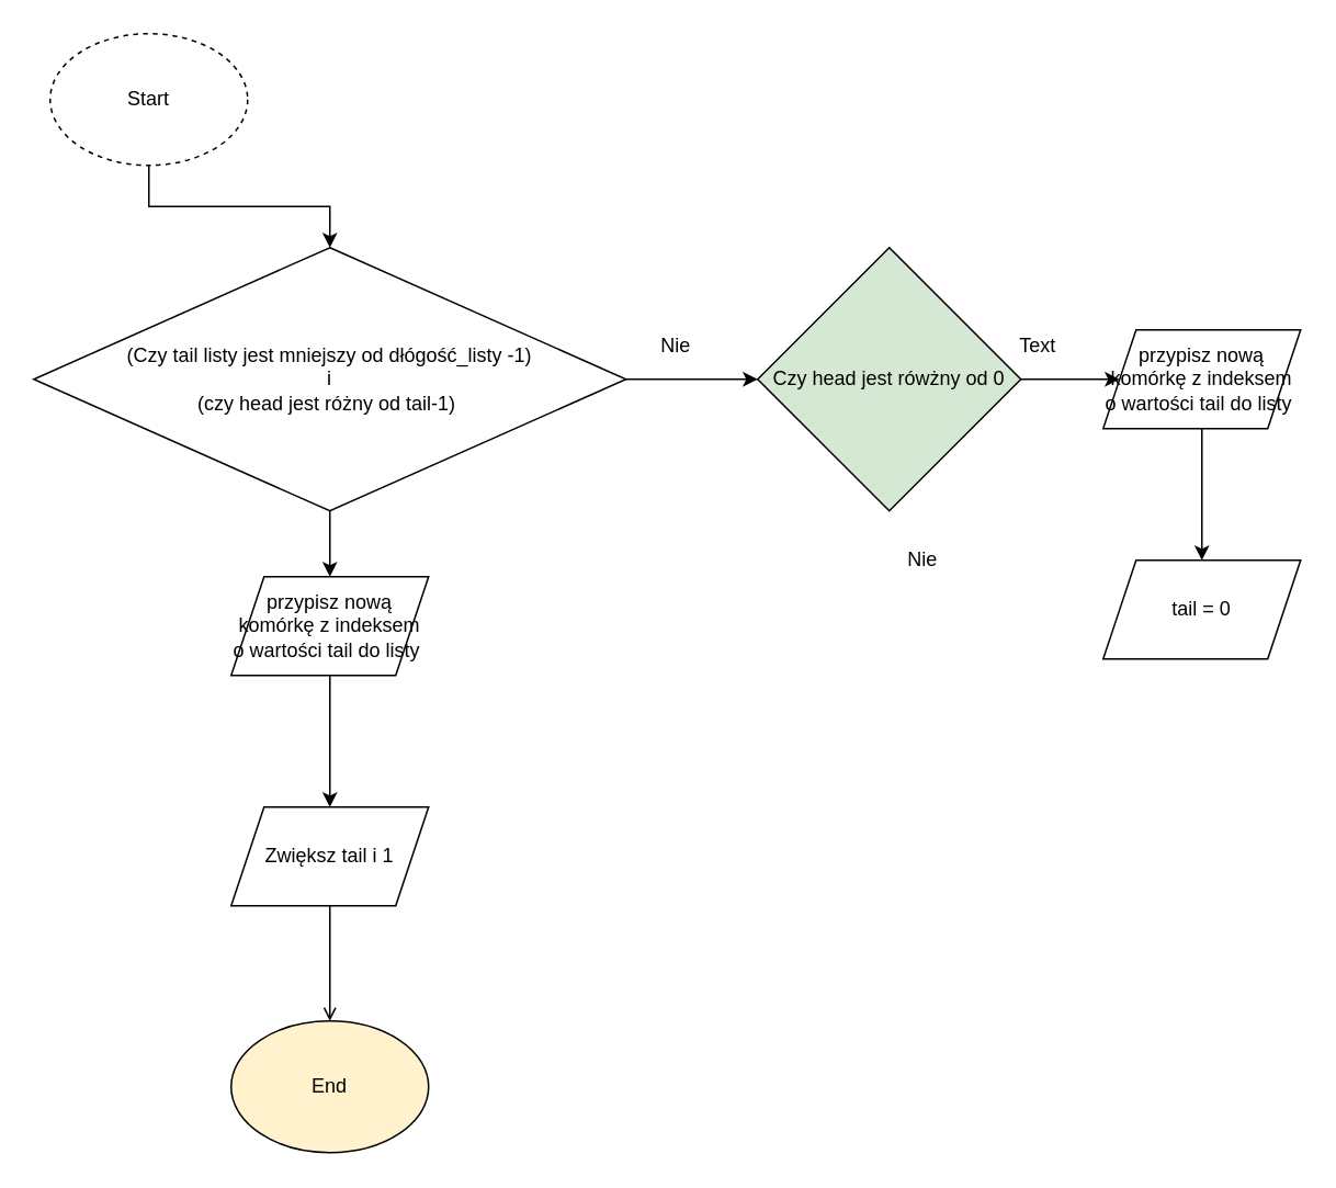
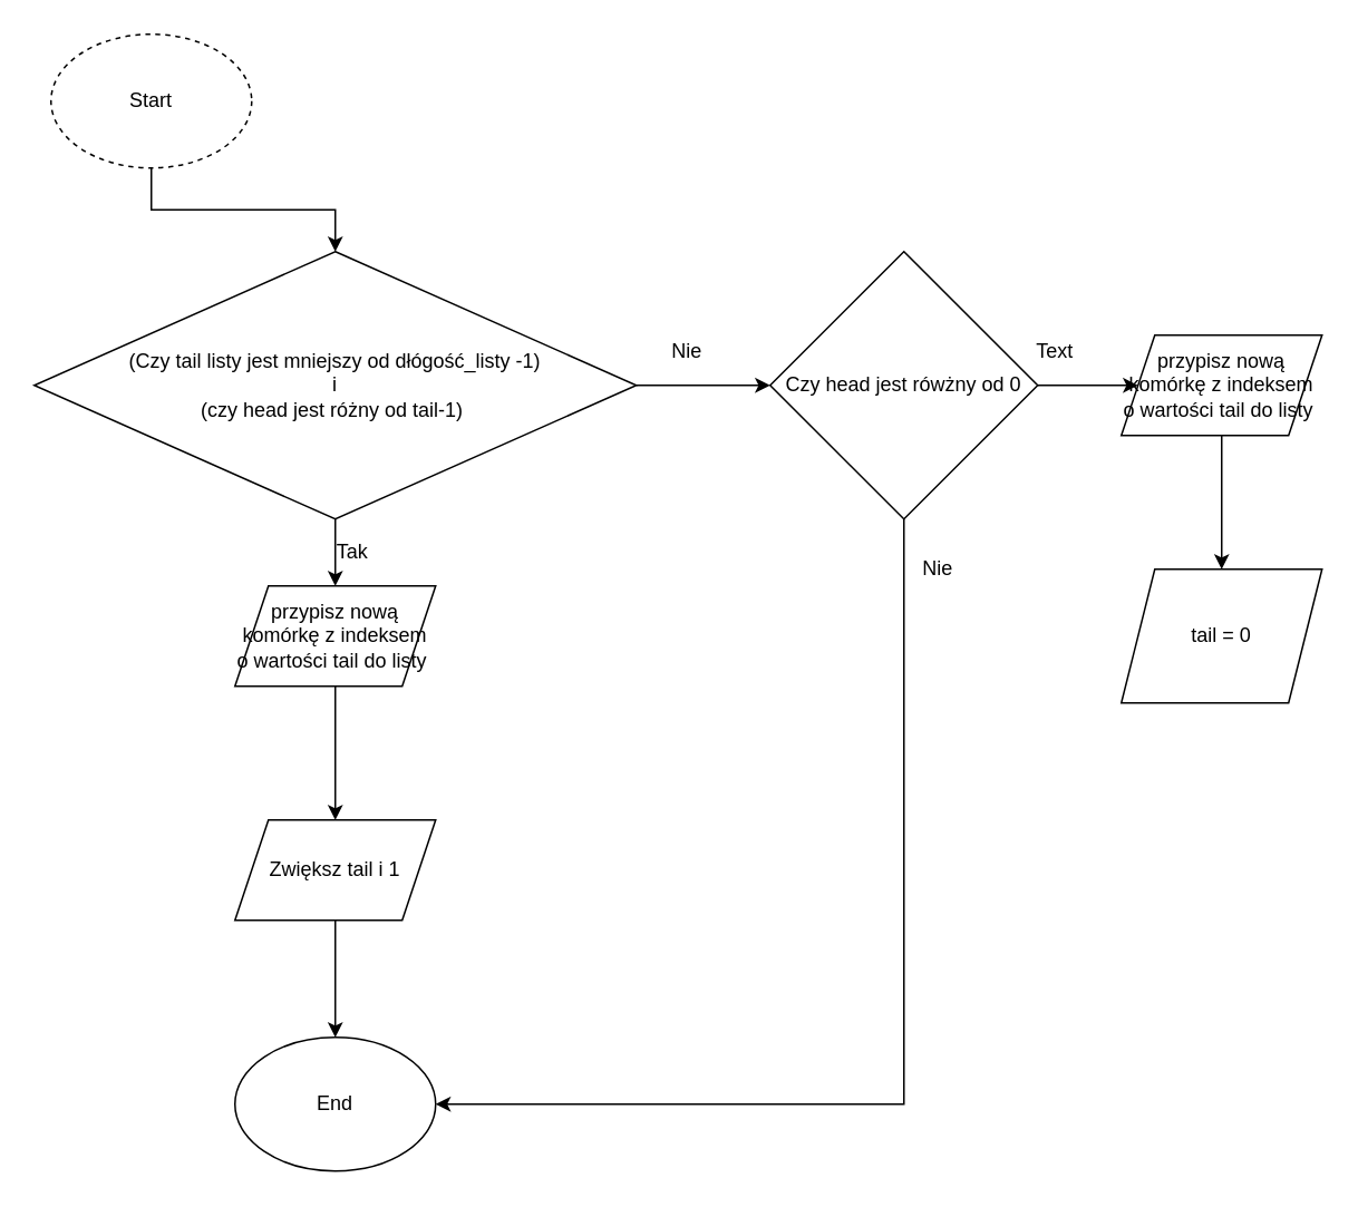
  <mxCell id="0" />
  <mxCell id="1" parent="0" />
  <mxCell id="2" value="" style="edgeStyle=orthogonalEdgeStyle;rounded=0;orthogonalLoop=1;jettySize=auto;html=1;" edge="1" parent="1" source="3" target="6"><mxGeometry relative="1" as="geometry" /></mxCell>
  <mxCell id="3" value="Start" style="ellipse;whiteSpace=wrap;html=1;dashed=1;" vertex="1" parent="1"><mxGeometry x="30" y="20" width="120" height="80" as="geometry" /></mxCell>
  <mxCell id="4" value="" style="edgeStyle=orthogonalEdgeStyle;rounded=0;orthogonalLoop=1;jettySize=auto;html=1;" edge="1" parent="1" source="6" target="8"><mxGeometry relative="1" as="geometry" /></mxCell>
  <mxCell id="5" value="" style="edgeStyle=orthogonalEdgeStyle;rounded=0;orthogonalLoop=1;jettySize=auto;html=1;" edge="1" parent="1" source="6" target="15"><mxGeometry relative="1" as="geometry" /></mxCell>
  <mxCell id="6" value="(Czy tail listy jest mniejszy od dłógość_listy -1) &lt;br&gt;i&lt;br&gt;(czy head jest różny od tail-1)&amp;nbsp;" style="rhombus;whiteSpace=wrap;html=1;" vertex="1" parent="1"><mxGeometry x="20" y="150" width="360" height="160" as="geometry" /></mxCell>
  <mxCell id="7" value="" style="edgeStyle=orthogonalEdgeStyle;rounded=0;orthogonalLoop=1;jettySize=auto;html=1;" edge="1" parent="1" source="8" target="11"><mxGeometry relative="1" as="geometry" /></mxCell>
  <mxCell id="8" value="przypisz nową komórkę z indeksem o wartości tail do listy&amp;nbsp;" style="shape=parallelogram;perimeter=parallelogramPerimeter;whiteSpace=wrap;html=1;fixedSize=1;" vertex="1" parent="1"><mxGeometry x="140" y="350" width="120" height="60" as="geometry" /></mxCell>
- <mxCell id="10" value="" style="edgeStyle=orthogonalEdgeStyle;rounded=0;orthogonalLoop=1;jettySize=auto;html=1;endArrow=open;" edge="1" parent="1" source="11" target="12"><mxGeometry relative="1" as="geometry" /></mxCell>
+ <mxCell id="9" value="Tak" style="text;html=1;align=center;verticalAlign=middle;resizable=0;points=[];autosize=1;" vertex="1" parent="1"><mxGeometry x="195" y="320" width="30" height="20" as="geometry" /></mxCell>
+ <mxCell id="10" value="" style="edgeStyle=orthogonalEdgeStyle;rounded=0;orthogonalLoop=1;jettySize=auto;html=1;" edge="1" parent="1" source="11" target="12"><mxGeometry relative="1" as="geometry" /></mxCell>
  <mxCell id="11" value="Zwiększ tail i 1" style="shape=parallelogram;perimeter=parallelogramPerimeter;whiteSpace=wrap;html=1;fixedSize=1;" vertex="1" parent="1"><mxGeometry x="140" y="490" width="120" height="60" as="geometry" /></mxCell>
- <mxCell id="12" value="End" style="ellipse;whiteSpace=wrap;html=1;fillColor=#fff2cc;" vertex="1" parent="1"><mxGeometry x="140" y="620" width="120" height="80" as="geometry" /></mxCell>
+ <mxCell id="12" value="End" style="ellipse;whiteSpace=wrap;html=1;" vertex="1" parent="1"><mxGeometry x="140" y="620" width="120" height="80" as="geometry" /></mxCell>
+ <mxCell id="13" style="edgeStyle=orthogonalEdgeStyle;rounded=0;orthogonalLoop=1;jettySize=auto;html=1;entryX=1;entryY=0.5;entryDx=0;entryDy=0;" edge="1" parent="1" source="15" target="12"><mxGeometry relative="1" as="geometry"><Array as="points"><mxPoint x="540" y="660" /></Array></mxGeometry></mxCell>
  <mxCell id="14" value="" style="edgeStyle=orthogonalEdgeStyle;rounded=0;orthogonalLoop=1;jettySize=auto;html=1;" edge="1" parent="1" source="15" target="19"><mxGeometry relative="1" as="geometry" /></mxCell>
- <mxCell id="15" value="Czy head jest rówżny od 0" style="rhombus;whiteSpace=wrap;html=1;fillColor=#d5e8d4;" vertex="1" parent="1"><mxGeometry x="460" y="150" width="160" height="160" as="geometry" /></mxCell>
+ <mxCell id="15" value="Czy head jest rówżny od 0" style="rhombus;whiteSpace=wrap;html=1;" vertex="1" parent="1"><mxGeometry x="460" y="150" width="160" height="160" as="geometry" /></mxCell>
  <mxCell id="16" value="Nie" style="text;html=1;align=center;verticalAlign=middle;resizable=0;points=[];autosize=1;" vertex="1" parent="1"><mxGeometry x="395" y="200" width="30" height="20" as="geometry" /></mxCell>
  <mxCell id="17" value="Nie" style="text;html=1;align=center;verticalAlign=middle;resizable=0;points=[];autosize=1;" vertex="1" parent="1"><mxGeometry x="545" y="330" width="30" height="20" as="geometry" /></mxCell>
  <mxCell id="18" value="" style="edgeStyle=orthogonalEdgeStyle;rounded=0;orthogonalLoop=1;jettySize=auto;html=1;" edge="1" parent="1" source="19" target="20"><mxGeometry relative="1" as="geometry" /></mxCell>
  <mxCell id="19" value="przypisz nową komórkę z indeksem o wartości tail do listy&amp;nbsp;" style="shape=parallelogram;perimeter=parallelogramPerimeter;whiteSpace=wrap;html=1;fixedSize=1;" vertex="1" parent="1"><mxGeometry x="670" y="200" width="120" height="60" as="geometry" /></mxCell>
- <mxCell id="20" value="tail = 0" style="shape=parallelogram;perimeter=parallelogramPerimeter;whiteSpace=wrap;html=1;fixedSize=1;" vertex="1" parent="1"><mxGeometry x="670" y="340" width="120" height="60" as="geometry" /></mxCell>
+ <mxCell id="20" value="tail = 0" style="shape=parallelogram;perimeter=parallelogramPerimeter;whiteSpace=wrap;html=1;fixedSize=1;" vertex="1" parent="1"><mxGeometry x="670" y="340" width="120" height="80" as="geometry" /></mxCell>
  <mxCell id="21" value="Text" style="text;html=1;align=center;verticalAlign=middle;resizable=0;points=[];autosize=1;" vertex="1" parent="1"><mxGeometry x="610" y="200" width="40" height="20" as="geometry" /></mxCell>
